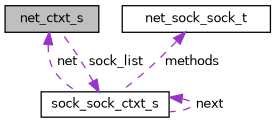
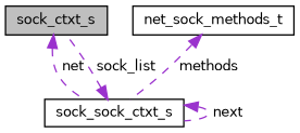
  digraph {
    node [color=black fillcolor=white fontname=Helvetica fontsize=10 shape=record style=filled]
    edge [color=darkorchid3 dir=back fontname=Helvetica fontsize=10 labelfontname=Helvetica labelfontsize=10 style=dashed]
-   n1 [fillcolor=grey75 fontcolor=black height=0.2 label=net_ctxt_s width=0.4]
+   n1 [fillcolor=grey75 fontcolor=black height=0.2 label=sock_ctxt_s width=0.4]
    n2 [height=0.2 label=sock_sock_ctxt_s width=0.4]
-   n3 [height=0.2 label=net_sock_sock_t width=0.4]
+   n3 [height=0.2 label=net_sock_methods_t width=0.4]
    n1 -> n2 [label=" net"]
    n2 -> n1 [label=" sock_list"]
    n2 -> n2 [label=" next"]
    n3 -> n2 [label=" methods"]
  }
